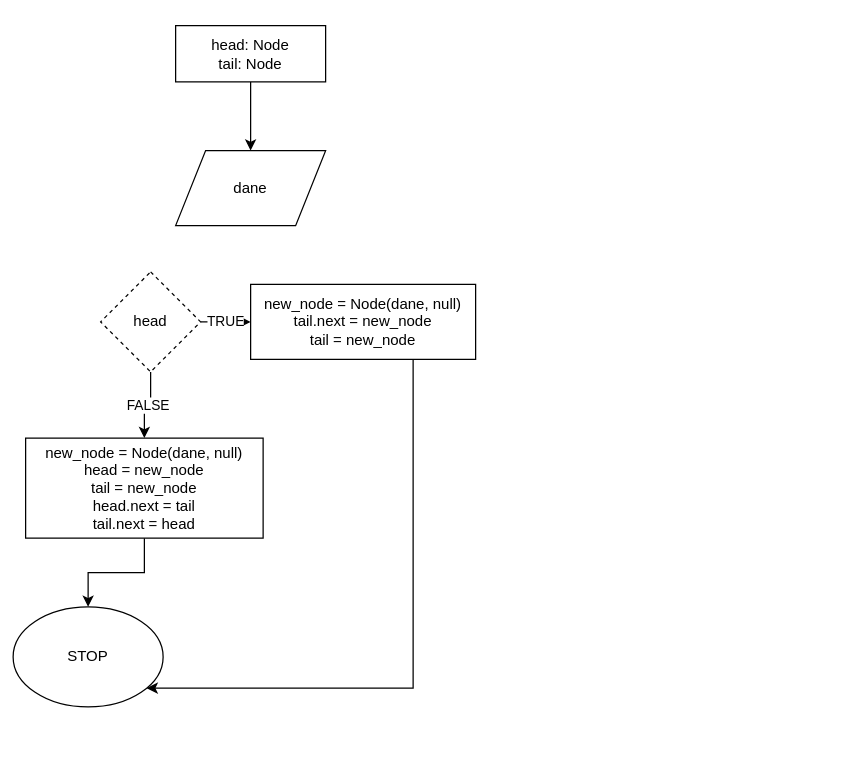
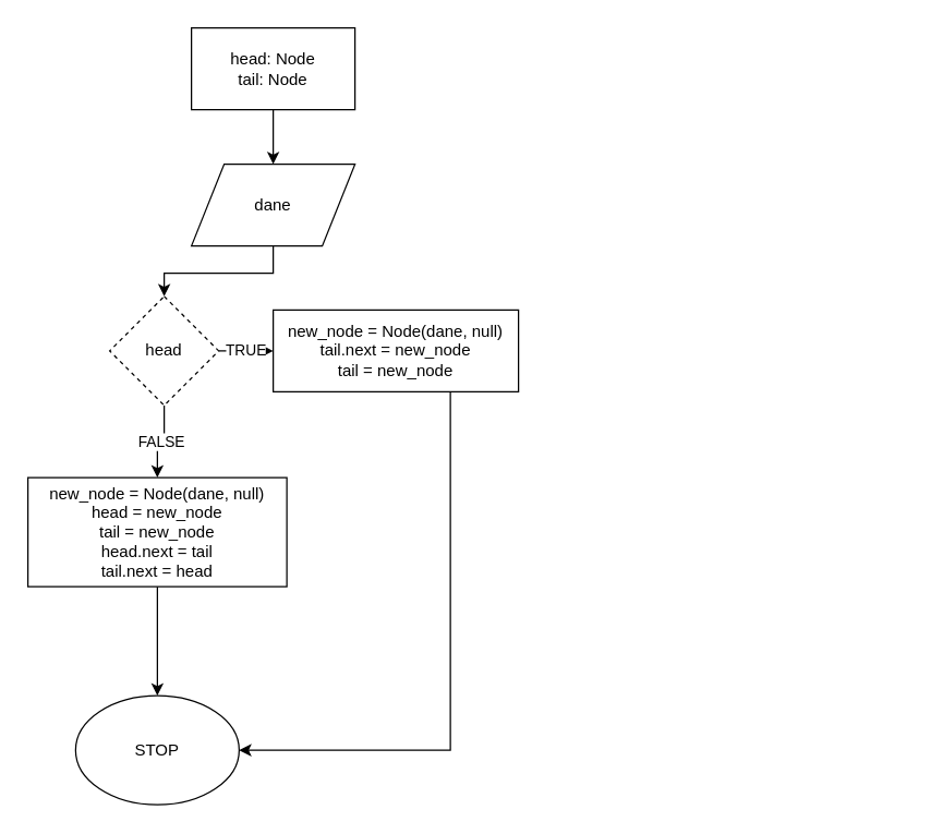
  <mxCell id="0" />
  <mxCell id="1" parent="0" />
  <mxCell id="2" value="" style="edgeStyle=orthogonalEdgeStyle;rounded=0;orthogonalLoop=1;jettySize=auto;html=1;" parent="1" edge="1"><mxGeometry relative="1" as="geometry"><mxPoint x="670" y="442" as="sourcePoint" /></mxGeometry></mxCell>
  <mxCell id="3" value="" style="edgeStyle=orthogonalEdgeStyle;rounded=0;orthogonalLoop=1;jettySize=auto;html=1;" parent="1" source="4" target="6" edge="1"><mxGeometry relative="1" as="geometry" /></mxCell>
- <mxCell id="4" value="head: Node&lt;br&gt;tail: Node" style="rounded=0;whiteSpace=wrap;html=1;" parent="1" vertex="1"><mxGeometry x="140" y="20" width="120" height="45" as="geometry" /></mxCell>
+ <mxCell id="4" value="head: Node&lt;br&gt;tail: Node" style="rounded=0;whiteSpace=wrap;html=1;" parent="1" vertex="1"><mxGeometry x="140" y="20" width="120" height="60" as="geometry" /></mxCell>
+ <mxCell id="5" value="" style="edgeStyle=orthogonalEdgeStyle;rounded=0;orthogonalLoop=1;jettySize=auto;html=1;entryX=0.5;entryY=0;entryDx=0;entryDy=0;" parent="1" source="6" target="9" edge="1"><mxGeometry relative="1" as="geometry"><mxPoint x="200" y="220" as="targetPoint" /></mxGeometry></mxCell>
  <mxCell id="6" value="dane" style="shape=parallelogram;perimeter=parallelogramPerimeter;whiteSpace=wrap;html=1;" parent="1" vertex="1"><mxGeometry x="140" y="120" width="120" height="60" as="geometry" /></mxCell>
  <mxCell id="7" value="FALSE" style="edgeStyle=orthogonalEdgeStyle;rounded=0;orthogonalLoop=1;jettySize=auto;html=1;" parent="1" source="9" target="11" edge="1"><mxGeometry relative="1" as="geometry" /></mxCell>
  <mxCell id="8" value="TRUE" style="edgeStyle=orthogonalEdgeStyle;rounded=0;orthogonalLoop=1;jettySize=auto;html=1;" parent="1" source="9" target="14" edge="1"><mxGeometry relative="1" as="geometry" /></mxCell>
  <mxCell id="9" value="head" style="rhombus;whiteSpace=wrap;html=1;dashed=1;" parent="1" vertex="1"><mxGeometry x="80" y="217" width="80" height="80" as="geometry" /></mxCell>
  <mxCell id="10" style="edgeStyle=orthogonalEdgeStyle;rounded=0;orthogonalLoop=1;jettySize=auto;html=1;exitX=0.5;exitY=1;exitDx=0;exitDy=0;" parent="1" source="11" target="13" edge="1"><mxGeometry relative="1" as="geometry" /></mxCell>
  <mxCell id="11" value="new_node = Node(dane, null)&lt;br&gt;head = new_node&lt;br&gt;tail = new_node&lt;br&gt;head.next = tail&lt;br&gt;tail.next = head" style="rounded=0;whiteSpace=wrap;html=1;" parent="1" vertex="1"><mxGeometry x="20" y="350" width="190" height="80" as="geometry" /></mxCell>
  <mxCell id="12" style="edgeStyle=orthogonalEdgeStyle;rounded=0;orthogonalLoop=1;jettySize=auto;html=1;exitX=0.5;exitY=1;exitDx=0;exitDy=0;" parent="1" source="14" target="13" edge="1"><mxGeometry relative="1" as="geometry"><Array as="points"><mxPoint x="330" y="287" /><mxPoint x="330" y="550" /></Array></mxGeometry></mxCell>
- <mxCell id="13" value="STOP" style="ellipse;whiteSpace=wrap;html=1;" parent="1" vertex="1"><mxGeometry x="10" y="485" width="120" height="80" as="geometry" /></mxCell>
+ <mxCell id="13" value="STOP" style="ellipse;whiteSpace=wrap;html=1;" parent="1" vertex="1"><mxGeometry x="55" y="510" width="120" height="80" as="geometry" /></mxCell>
  <mxCell id="14" value="new_node = Node(dane, null)&lt;br&gt;tail.next = new_node&lt;br&gt;tail = new_node&lt;br&gt;" style="rounded=0;whiteSpace=wrap;html=1;" parent="1" vertex="1"><mxGeometry x="200" y="227" width="180" height="60" as="geometry" /></mxCell>
